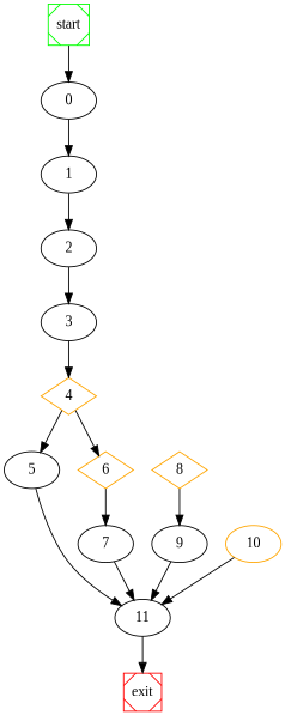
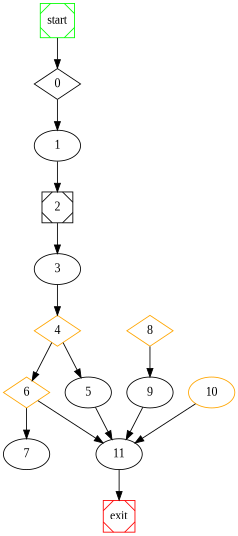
  digraph {
    fontname="Liberation Serif"
    node [fontname="Liberation Serif"]
    edge [fontname="Liberation Serif"]
    start [color=green shape=Msquare]
-   0
+   0 [shape=diamond]
    1
-   2
+   2 [shape=Msquare]
    3
    4 [color=orange shape=diamond]
    5
    6 [color=orange shape=diamond]
    11
    7
    exit [color=red shape=Msquare]
    8 [color=orange shape=diamond]
    9
    10 [color=orange]
    start -> 0
    0 -> 1
    1 -> 2
    2 -> 3
    3 -> 4
    4 -> 5
    4 -> 6
    5 -> 11
    6 -> 7
    11 -> exit
-   7 -> 11
+   6 -> 11
    8 -> 9
    9 -> 11
    10 -> 11
  }
